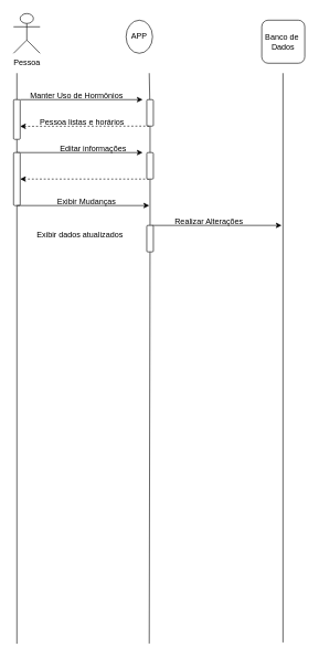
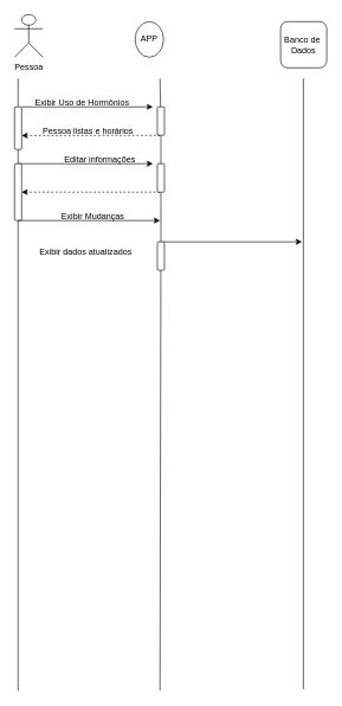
  <mxCell id="0" />
  <mxCell id="1" parent="0" />
  <mxCell id="2" value="Pessoa&lt;br&gt;" style="shape=umlActor;verticalLabelPosition=bottom;verticalAlign=top;html=1;outlineConnect=0;" parent="1" vertex="1"><mxGeometry x="20" y="20" width="40" height="60" as="geometry" /></mxCell>
  <mxCell id="3" value="" style="endArrow=none;html=1;rounded=0;" parent="1" source="10" edge="1"><mxGeometry width="50" height="50" relative="1" as="geometry"><mxPoint x="35" y="971.667" as="sourcePoint" /><mxPoint x="25" y="110" as="targetPoint" /></mxGeometry></mxCell>
  <mxCell id="4" value="APP" style="ellipse;whiteSpace=wrap;html=1;aspect=fixed;" parent="1" vertex="1"><mxGeometry x="190" y="30" width="40" height="50" as="geometry" /></mxCell>
  <mxCell id="5" value="" style="endArrow=none;html=1;rounded=0;" parent="1" source="12" edge="1"><mxGeometry width="50" height="50" relative="1" as="geometry"><mxPoint x="225" y="971.667" as="sourcePoint" /><mxPoint x="225" y="110" as="targetPoint" /></mxGeometry></mxCell>
  <mxCell id="6" value="" style="endArrow=classic;html=1;rounded=0;strokeWidth=1;" parent="1" edge="1"><mxGeometry width="50" height="50" relative="1" as="geometry"><mxPoint x="30" y="150" as="sourcePoint" /><mxPoint x="215" y="150" as="targetPoint" /></mxGeometry></mxCell>
  <mxCell id="7" value="" style="edgeStyle=orthogonalEdgeStyle;rounded=0;orthogonalLoop=1;jettySize=auto;html=1;strokeColor=default;strokeWidth=1;" parent="1" edge="1"><mxGeometry relative="1" as="geometry"><mxPoint x="25" y="230" as="sourcePoint" /><mxPoint x="215" y="230" as="targetPoint" /></mxGeometry></mxCell>
- <mxCell id="8" value="&lt;font style=&quot;font-size: 12px;&quot;&gt;Manter Uso de Hormônios&lt;/font&gt;" style="text;html=1;align=center;verticalAlign=middle;resizable=0;points=[];autosize=1;strokeColor=none;fillColor=none;strokeWidth=2;perimeterSpacing=20;rounded=0;" parent="1" vertex="1"><mxGeometry x="35" y="130" width="160" height="30" as="geometry" /></mxCell>
+ <mxCell id="8" value="&lt;font style=&quot;font-size: 12px;&quot;&gt;Exibir Uso de Hormônios&lt;/font&gt;" style="text;html=1;align=center;verticalAlign=middle;resizable=0;points=[];autosize=1;strokeColor=none;fillColor=none;strokeWidth=2;perimeterSpacing=20;rounded=0;" parent="1" vertex="1"><mxGeometry x="35" y="130" width="160" height="30" as="geometry" /></mxCell>
  <mxCell id="9" value="" style="endArrow=none;html=1;rounded=0;" parent="1" source="16" target="10" edge="1"><mxGeometry width="50" height="50" relative="1" as="geometry"><mxPoint x="20" y="971.667" as="sourcePoint" /><mxPoint x="25" y="110" as="targetPoint" /></mxGeometry></mxCell>
  <mxCell id="10" value="" style="rounded=1;whiteSpace=wrap;html=1;" parent="1" vertex="1"><mxGeometry x="20" y="150" width="10" height="60" as="geometry" /></mxCell>
  <mxCell id="11" value="" style="endArrow=none;html=1;rounded=0;" parent="1" target="12" edge="1" source="25"><mxGeometry width="50" height="50" relative="1" as="geometry"><mxPoint x="223.75" y="971.667" as="sourcePoint" /><mxPoint x="228.75" y="110" as="targetPoint" /></mxGeometry></mxCell>
  <mxCell id="12" value="" style="rounded=1;whiteSpace=wrap;html=1;" parent="1" vertex="1"><mxGeometry x="221.25" y="150" width="10" height="40" as="geometry" /></mxCell>
  <mxCell id="13" value="" style="endArrow=classic;html=1;rounded=0;entryX=1.033;entryY=0.856;entryDx=0;entryDy=0;entryPerimeter=0;dashed=1;strokeWidth=1;" parent="1" edge="1"><mxGeometry width="50" height="50" relative="1" as="geometry"><mxPoint x="225" y="190" as="sourcePoint" /><mxPoint x="30" y="190.36" as="targetPoint" /></mxGeometry></mxCell>
  <mxCell id="14" value="&lt;font style=&quot;font-size: 12px;&quot;&gt;Pessoa listas e horários&amp;nbsp;&lt;/font&gt;" style="text;html=1;align=center;verticalAlign=middle;resizable=0;points=[];autosize=1;strokeColor=none;fillColor=none;strokeWidth=4;" parent="1" vertex="1"><mxGeometry x="55" y="170" width="140" height="30" as="geometry" /></mxCell>
  <mxCell id="15" value="" style="endArrow=none;html=1;rounded=0;" parent="1" target="16" edge="1"><mxGeometry width="50" height="50" relative="1" as="geometry"><mxPoint x="25" y="972" as="sourcePoint" /><mxPoint x="40" y="210" as="targetPoint" /></mxGeometry></mxCell>
  <mxCell id="16" value="" style="rounded=1;whiteSpace=wrap;html=1;" parent="1" vertex="1"><mxGeometry x="20" y="230" width="10" height="80" as="geometry" /></mxCell>
  <mxCell id="17" value="&lt;font style=&quot;font-size: 12px;&quot;&gt;Editar informações&lt;/font&gt;" style="text;html=1;align=center;verticalAlign=middle;resizable=0;points=[];autosize=1;strokeColor=none;fillColor=none;strokeWidth=1;" parent="1" vertex="1"><mxGeometry x="80" y="210" width="120" height="30" as="geometry" /></mxCell>
  <mxCell id="18" value="" style="edgeStyle=orthogonalEdgeStyle;rounded=0;orthogonalLoop=1;jettySize=auto;html=1;strokeColor=default;strokeWidth=1;" edge="1" parent="1"><mxGeometry relative="1" as="geometry"><mxPoint x="229" y="340" as="sourcePoint" /><mxPoint x="425" y="340" as="targetPoint" /></mxGeometry></mxCell>
- <mxCell id="19" value="Realizar Alterações" style="text;html=1;align=center;verticalAlign=middle;resizable=0;points=[];autosize=1;strokeColor=none;fillColor=none;" vertex="1" parent="1"><mxGeometry x="250" y="320" width="130" height="30" as="geometry" /></mxCell>
  <mxCell id="20" value="" style="endArrow=classic;html=1;rounded=0;dashed=1;strokeWidth=1;entryX=1;entryY=0.5;entryDx=0;entryDy=0;" edge="1" parent="1" target="16"><mxGeometry width="50" height="50" relative="1" as="geometry"><mxPoint x="224.67" y="270" as="sourcePoint" /><mxPoint x="55" y="270" as="targetPoint" /></mxGeometry></mxCell>
  <mxCell id="21" value="Exibir dados atualizados" style="text;html=1;align=center;verticalAlign=middle;resizable=0;points=[];autosize=1;strokeColor=none;fillColor=none;" vertex="1" parent="1"><mxGeometry x="45" y="340" width="150" height="30" as="geometry" /></mxCell>
  <mxCell id="22" value="" style="edgeStyle=orthogonalEdgeStyle;rounded=0;orthogonalLoop=1;jettySize=auto;html=1;strokeColor=default;strokeWidth=1;" edge="1" parent="1"><mxGeometry relative="1" as="geometry"><mxPoint x="25" y="310" as="sourcePoint" /><mxPoint x="225" y="310" as="targetPoint" /></mxGeometry></mxCell>
  <mxCell id="23" value="Exibir Mudanças" style="text;html=1;align=center;verticalAlign=middle;resizable=0;points=[];autosize=1;strokeColor=none;fillColor=none;" vertex="1" parent="1"><mxGeometry x="65" y="290" width="130" height="30" as="geometry" /></mxCell>
  <mxCell id="24" value="" style="endArrow=none;html=1;rounded=0;" edge="1" parent="1" source="27" target="25"><mxGeometry width="50" height="50" relative="1" as="geometry"><mxPoint x="223.75" y="971.667" as="sourcePoint" /><mxPoint x="228.75" y="190" as="targetPoint" /></mxGeometry></mxCell>
  <mxCell id="25" value="" style="rounded=1;whiteSpace=wrap;html=1;" vertex="1" parent="1"><mxGeometry x="221.25" y="230" width="10" height="40" as="geometry" /></mxCell>
  <mxCell id="26" value="" style="endArrow=none;html=1;rounded=0;" edge="1" parent="1" target="27"><mxGeometry width="50" height="50" relative="1" as="geometry"><mxPoint x="225" y="971.667" as="sourcePoint" /><mxPoint x="227" y="270" as="targetPoint" /></mxGeometry></mxCell>
  <mxCell id="27" value="" style="rounded=1;whiteSpace=wrap;html=1;" vertex="1" parent="1"><mxGeometry x="221.25" y="340" width="10" height="40" as="geometry" /></mxCell>
  <mxCell id="28" value="Banco de&amp;nbsp;&lt;br&gt;Dados" style="whiteSpace=wrap;html=1;aspect=fixed;rounded=1;" vertex="1" parent="1"><mxGeometry x="395" y="30" width="65" height="65" as="geometry" /></mxCell>
  <mxCell id="29" value="" style="endArrow=none;html=1;rounded=0;" edge="1" parent="1"><mxGeometry width="50" height="50" relative="1" as="geometry"><mxPoint x="427.08" y="970" as="sourcePoint" /><mxPoint x="427.08" y="110" as="targetPoint" /></mxGeometry></mxCell>
